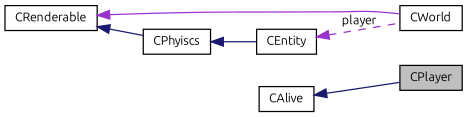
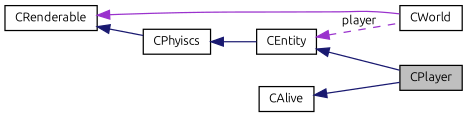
  digraph {
    fontname=Ubuntu
    rankdir=LR
    node [color=black fillcolor=white fontname=Ubuntu fontsize=10 shape=record style=filled]
    edge [color=midnightblue dir=back fontname=Ubuntu fontsize=10 labelfontname=Helvetica labelfontsize=10 style=solid]
    n1 [fillcolor=grey75 fontcolor=black height=0.2 label=CPlayer width=0.4]
    n2 [height=0.2 label=CEntity width=0.4]
    n3 [height=0.2 label=CWorld width=0.4]
    n4 [height=0.2 label=CPhyiscs width=0.4]
    n5 [height=0.2 label=CRenderable width=0.4]
    n6 [height=0.2 label=CAlive width=0.4]
+   n2 -> n1
    n2 -> n3 [color=darkorchid3 label=" player" style=dashed]
    n4 -> n2
    n5 -> n3 [color=darkorchid3]
    n5 -> n4
    n6 -> n1
  }
